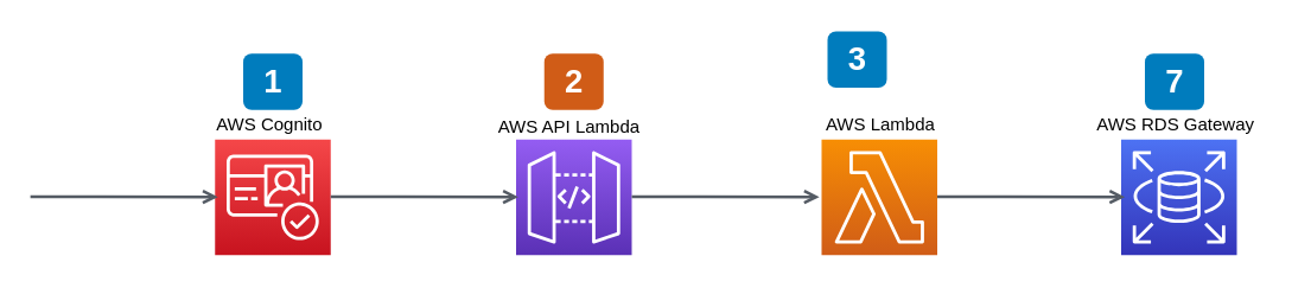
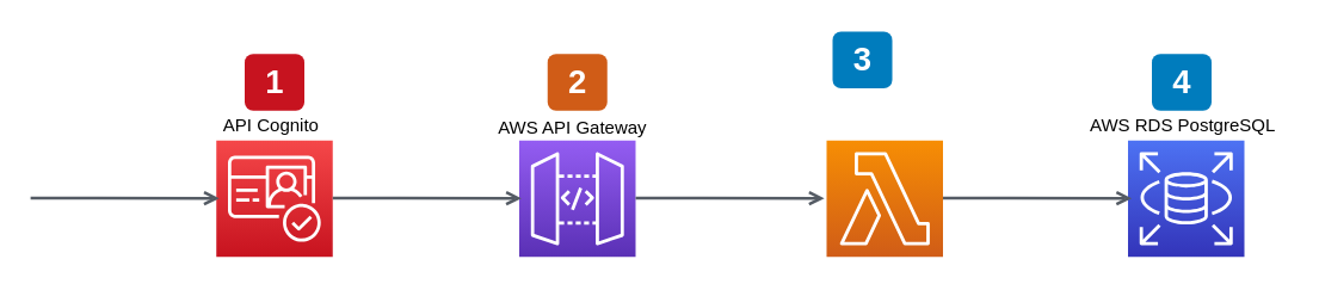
  <mxCell id="0" />
  <mxCell id="1" parent="0" />
- <mxCell id="2" value="1" style="rounded=1;whiteSpace=wrap;html=1;fillColor=#007CBD;strokeColor=none;fontColor=#FFFFFF;fontStyle=1;fontSize=22;" parent="1" vertex="1"><mxGeometry x="163.5" y="35.5" width="40" height="38" as="geometry" /></mxCell>
+ <mxCell id="2" value="1" style="rounded=1;whiteSpace=wrap;html=1;fillColor=#c7131f;strokeColor=none;fontColor=#FFFFFF;fontStyle=1;fontSize=22;" parent="1" vertex="1"><mxGeometry x="163.5" y="35.5" width="40" height="38" as="geometry" /></mxCell>
  <mxCell id="3" value="2" style="rounded=1;whiteSpace=wrap;html=1;fillColor=#d05c17;strokeColor=none;fontColor=#FFFFFF;fontStyle=1;fontSize=22;" parent="1" vertex="1"><mxGeometry x="366.5" y="35.5" width="40" height="38" as="geometry" /></mxCell>
  <mxCell id="4" value="3" style="rounded=1;whiteSpace=wrap;html=1;fillColor=#007CBD;strokeColor=none;fontColor=#FFFFFF;fontStyle=1;fontSize=22;" parent="1" vertex="1"><mxGeometry x="557.5" y="20.5" width="40" height="38" as="geometry" /></mxCell>
- <mxCell id="5" value="7" style="rounded=1;whiteSpace=wrap;html=1;fillColor=#007CBD;strokeColor=none;fontColor=#FFFFFF;fontStyle=1;fontSize=22;" parent="1" vertex="1"><mxGeometry x="771.5" y="35.5" width="40" height="38" as="geometry" /></mxCell>
+ <mxCell id="5" value="4" style="rounded=1;whiteSpace=wrap;html=1;fillColor=#007CBD;strokeColor=none;fontColor=#FFFFFF;fontStyle=1;fontSize=22;" parent="1" vertex="1"><mxGeometry x="771.5" y="35.5" width="40" height="38" as="geometry" /></mxCell>
  <mxCell id="6" value="" style="sketch=0;points=[[0,0,0],[0.25,0,0],[0.5,0,0],[0.75,0,0],[1,0,0],[0,1,0],[0.25,1,0],[0.5,1,0],[0.75,1,0],[1,1,0],[0,0.25,0],[0,0.5,0],[0,0.75,0],[1,0.25,0],[1,0.5,0],[1,0.75,0]];outlineConnect=0;fontColor=#232F3E;gradientColor=#F78E04;gradientDirection=north;fillColor=#D05C17;strokeColor=#ffffff;dashed=0;verticalLabelPosition=bottom;verticalAlign=top;align=center;html=1;fontSize=12;fontStyle=0;aspect=fixed;shape=mxgraph.aws4.resourceIcon;resIcon=mxgraph.aws4.lambda;" vertex="1" parent="1"><mxGeometry x="553.5" y="93.5" width="78" height="78" as="geometry" /></mxCell>
  <mxCell id="7" value="" style="sketch=0;points=[[0,0,0],[0.25,0,0],[0.5,0,0],[0.75,0,0],[1,0,0],[0,1,0],[0.25,1,0],[0.5,1,0],[0.75,1,0],[1,1,0],[0,0.25,0],[0,0.5,0],[0,0.75,0],[1,0.25,0],[1,0.5,0],[1,0.75,0]];outlineConnect=0;fontColor=#232F3E;gradientColor=#4D72F3;gradientDirection=north;fillColor=#3334B9;strokeColor=#ffffff;dashed=0;verticalLabelPosition=bottom;verticalAlign=top;align=center;html=1;fontSize=12;fontStyle=0;aspect=fixed;shape=mxgraph.aws4.resourceIcon;resIcon=mxgraph.aws4.rds;" vertex="1" parent="1"><mxGeometry x="755.5" y="93.5" width="78" height="78" as="geometry" /></mxCell>
  <mxCell id="8" value="" style="sketch=0;points=[[0,0,0],[0.25,0,0],[0.5,0,0],[0.75,0,0],[1,0,0],[0,1,0],[0.25,1,0],[0.5,1,0],[0.75,1,0],[1,1,0],[0,0.25,0],[0,0.5,0],[0,0.75,0],[1,0.25,0],[1,0.5,0],[1,0.75,0]];outlineConnect=0;fontColor=#232F3E;gradientColor=#945DF2;gradientDirection=north;fillColor=#5A30B5;strokeColor=#ffffff;dashed=0;verticalLabelPosition=bottom;verticalAlign=top;align=center;html=1;fontSize=12;fontStyle=0;aspect=fixed;shape=mxgraph.aws4.resourceIcon;resIcon=mxgraph.aws4.api_gateway;" vertex="1" parent="1"><mxGeometry x="347.5" y="93.5" width="78" height="78" as="geometry" /></mxCell>
  <mxCell id="9" style="edgeStyle=orthogonalEdgeStyle;rounded=0;orthogonalLoop=1;jettySize=auto;html=1;exitX=1;exitY=0.5;exitDx=0;exitDy=0;exitPerimeter=0;" edge="1" parent="1" source="10"><mxGeometry relative="1" as="geometry"><mxPoint x="223" y="133" as="targetPoint" /></mxGeometry></mxCell>
  <mxCell id="10" value="" style="sketch=0;points=[[0,0,0],[0.25,0,0],[0.5,0,0],[0.75,0,0],[1,0,0],[0,1,0],[0.25,1,0],[0.5,1,0],[0.75,1,0],[1,1,0],[0,0.25,0],[0,0.5,0],[0,0.75,0],[1,0.25,0],[1,0.5,0],[1,0.75,0]];outlineConnect=0;fontColor=#232F3E;gradientColor=#F54749;gradientDirection=north;fillColor=#C7131F;strokeColor=#ffffff;dashed=0;verticalLabelPosition=bottom;verticalAlign=top;align=center;html=1;fontSize=12;fontStyle=0;aspect=fixed;shape=mxgraph.aws4.resourceIcon;resIcon=mxgraph.aws4.cognito;" vertex="1" parent="1"><mxGeometry x="144.5" y="93.5" width="78" height="78" as="geometry" /></mxCell>
- <mxCell id="11" value="AWS Cognito" style="text;html=1;align=center;verticalAlign=middle;resizable=0;points=[];autosize=1;strokeColor=none;fillColor=none;" vertex="1" parent="1"><mxGeometry x="135.5" y="73.5" width="90" height="20" as="geometry" /></mxCell>
+ <mxCell id="11" value="API Cognito" style="text;html=1;align=center;verticalAlign=middle;resizable=0;points=[];autosize=1;strokeColor=none;fillColor=none;" vertex="1" parent="1"><mxGeometry x="135.5" y="73.5" width="90" height="20" as="geometry" /></mxCell>
  <mxCell id="12" value="" style="edgeStyle=orthogonalEdgeStyle;html=1;endArrow=open;elbow=vertical;startArrow=none;endFill=0;strokeColor=#545B64;rounded=0;fontSize=14;strokeWidth=2;" edge="1" parent="1"><mxGeometry x="0.004" y="-11" width="100" relative="1" as="geometry"><mxPoint x="20" y="132" as="sourcePoint" /><mxPoint x="146.5" y="132.3" as="targetPoint" /><mxPoint as="offset" /><Array as="points"><mxPoint x="64.5" y="132.3" /></Array></mxGeometry></mxCell>
  <mxCell id="13" value="" style="edgeStyle=orthogonalEdgeStyle;html=1;endArrow=open;elbow=vertical;startArrow=none;endFill=0;strokeColor=#545B64;rounded=0;fontSize=14;strokeWidth=2;" edge="1" parent="1"><mxGeometry x="0.004" y="-11" width="100" relative="1" as="geometry"><mxPoint x="222.5" y="132" as="sourcePoint" /><mxPoint x="349" y="132.3" as="targetPoint" /><mxPoint as="offset" /><Array as="points"><mxPoint x="267" y="132.3" /></Array></mxGeometry></mxCell>
- <mxCell id="14" value="AWS API Lambda" style="text;html=1;align=center;verticalAlign=middle;resizable=0;points=[];autosize=1;strokeColor=none;fillColor=none;" vertex="1" parent="1"><mxGeometry x="322.5" y="74.5" width="120" height="20" as="geometry" /></mxCell>
+ <mxCell id="14" value="AWS API Gateway" style="text;html=1;align=center;verticalAlign=middle;resizable=0;points=[];autosize=1;strokeColor=none;fillColor=none;" vertex="1" parent="1"><mxGeometry x="322.5" y="74.5" width="120" height="20" as="geometry" /></mxCell>
  <mxCell id="15" value="" style="edgeStyle=orthogonalEdgeStyle;html=1;endArrow=open;elbow=vertical;startArrow=none;endFill=0;strokeColor=#545B64;rounded=0;fontSize=14;strokeWidth=2;" edge="1" parent="1"><mxGeometry x="0.004" y="-11" width="100" relative="1" as="geometry"><mxPoint x="425.5" y="132" as="sourcePoint" /><mxPoint x="552" y="132.3" as="targetPoint" /><mxPoint as="offset" /><Array as="points"><mxPoint x="470" y="132.3" /></Array></mxGeometry></mxCell>
- <mxCell id="16" value="AWS Lambda" style="text;html=1;align=center;verticalAlign=middle;resizable=0;points=[];autosize=1;strokeColor=none;fillColor=none;" vertex="1" parent="1"><mxGeometry x="547.5" y="73.5" width="90" height="20" as="geometry" /></mxCell>
  <mxCell id="17" value="" style="edgeStyle=orthogonalEdgeStyle;html=1;endArrow=open;elbow=vertical;startArrow=none;endFill=0;strokeColor=#545B64;rounded=0;fontSize=14;strokeWidth=2;" edge="1" parent="1"><mxGeometry x="0.004" y="-11" width="100" relative="1" as="geometry"><mxPoint x="631.5" y="132" as="sourcePoint" /><mxPoint x="758" y="132.3" as="targetPoint" /><mxPoint as="offset" /><Array as="points"><mxPoint x="676" y="132.3" /></Array></mxGeometry></mxCell>
- <mxCell id="18" value="AWS RDS Gateway" style="text;html=1;align=center;verticalAlign=middle;resizable=0;points=[];autosize=1;strokeColor=none;fillColor=none;" vertex="1" parent="1"><mxGeometry x="721.5" y="73.5" width="140" height="20" as="geometry" /></mxCell>
+ <mxCell id="18" value="AWS RDS PostgreSQL" style="text;html=1;align=center;verticalAlign=middle;resizable=0;points=[];autosize=1;strokeColor=none;fillColor=none;" vertex="1" parent="1"><mxGeometry x="721.5" y="73.5" width="140" height="20" as="geometry" /></mxCell>
